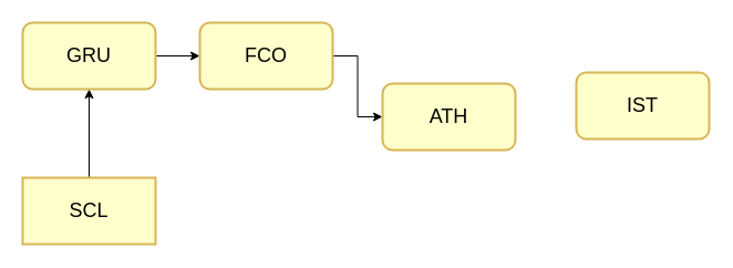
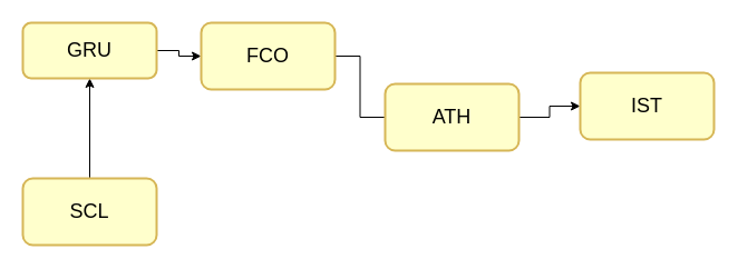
  <mxCell id="0" />
  <mxCell id="1" parent="0" />
  <mxCell id="2" value="" style="edgeStyle=orthogonalEdgeStyle;rounded=0;orthogonalLoop=1;jettySize=auto;html=1;fontFamily=Helvetica;fontSize=18;entryX=0.5;entryY=1;entryDx=0;entryDy=0;" edge="1" parent="1" source="3" target="5"><mxGeometry relative="1" as="geometry"><mxPoint x="80" y="90" as="targetPoint" /></mxGeometry></mxCell>
- <mxCell id="3" value="SCL" style="whiteSpace=wrap;html=1;fontSize=18;fontFamily=Helvetica;fillColor=#FFFFCC;strokeColor=#d6b656;strokeWidth=2;rounded=0;" vertex="1" parent="1"><mxGeometry x="20" y="160" width="120" height="60" as="geometry" /></mxCell>
+ <mxCell id="3" value="SCL" style="rounded=1;whiteSpace=wrap;html=1;fontSize=18;fontFamily=Helvetica;fillColor=#FFFFCC;strokeColor=#d6b656;strokeWidth=2;" vertex="1" parent="1"><mxGeometry x="20" y="160" width="120" height="60" as="geometry" /></mxCell>
  <mxCell id="4" value="" style="edgeStyle=orthogonalEdgeStyle;rounded=0;orthogonalLoop=1;jettySize=auto;html=1;fontFamily=Helvetica;fontSize=18;" edge="1" parent="1" source="5" target="7"><mxGeometry relative="1" as="geometry" /></mxCell>
- <mxCell id="5" value="GRU" style="rounded=1;whiteSpace=wrap;html=1;fontSize=18;fontFamily=Helvetica;strokeColor=#d6b656;strokeWidth=2;fillColor=#FFFFCC;" vertex="1" parent="1"><mxGeometry x="20" y="20" width="120" height="60" as="geometry" /></mxCell>
- <mxCell id="6" value="" style="edgeStyle=orthogonalEdgeStyle;rounded=0;orthogonalLoop=1;jettySize=auto;html=1;fontFamily=Helvetica;fontSize=18;" edge="1" parent="1" source="7" target="9"><mxGeometry relative="1" as="geometry" /></mxCell>
+ <mxCell id="5" value="GRU" style="rounded=1;whiteSpace=wrap;html=1;fontSize=18;fontFamily=Helvetica;strokeColor=#d6b656;strokeWidth=2;fillColor=#FFFFCC;" vertex="1" parent="1"><mxGeometry x="20" y="20" width="120" height="50" as="geometry" /></mxCell>
+ <mxCell id="6" value="" style="edgeStyle=orthogonalEdgeStyle;rounded=0;orthogonalLoop=1;jettySize=auto;html=1;fontFamily=Helvetica;fontSize=18;endArrow=none;" edge="1" parent="1" source="7" target="9"><mxGeometry relative="1" as="geometry" /></mxCell>
  <mxCell id="7" value="FCO" style="rounded=1;whiteSpace=wrap;html=1;fontSize=18;fontFamily=Helvetica;strokeColor=#d6b656;strokeWidth=2;fillColor=#FFFFCC;" vertex="1" parent="1"><mxGeometry x="180" y="20" width="120" height="60" as="geometry" /></mxCell>
+ <mxCell id="8" value="" style="edgeStyle=orthogonalEdgeStyle;rounded=0;orthogonalLoop=1;jettySize=auto;html=1;fontFamily=Helvetica;fontSize=18;" edge="1" parent="1" source="9" target="10"><mxGeometry relative="1" as="geometry" /></mxCell>
  <mxCell id="9" value="ATH" style="rounded=1;whiteSpace=wrap;html=1;fontSize=18;fontFamily=Helvetica;strokeColor=#d6b656;strokeWidth=2;fillColor=#FFFFCC;" vertex="1" parent="1"><mxGeometry x="345" y="75" width="120" height="60" as="geometry" /></mxCell>
  <mxCell id="10" value="IST" style="rounded=1;whiteSpace=wrap;html=1;fontSize=18;fontFamily=Helvetica;strokeColor=#d6b656;strokeWidth=2;fillColor=#FFFFCC;" vertex="1" parent="1"><mxGeometry x="520" y="65" width="120" height="60" as="geometry" /></mxCell>
